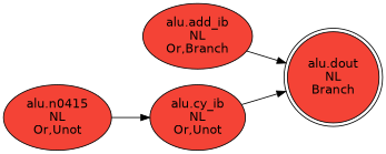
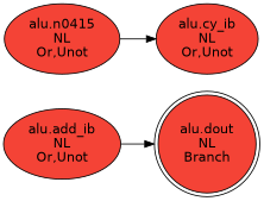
  digraph {
    rankdir=LR
    splines=true
    node [fillcolor="#F44336" fontname=Helvetica shape=ellipse style=filled]
    n1 [label="alu.dout\nNL\nBranch" shape=doublecircle]
-   n2 [label="alu.add_ib\nNL\nOr,Branch"]
+   n2 [label="alu.add_ib\nNL\nOr,Unot"]
    n3 [label="alu.cy_ib\nNL\nOr,Unot"]
    n4 [label="alu.n0415\nNL\nOr,Unot"]
    n2 -> n1
-   n3 -> n1
    n4 -> n3
  }
